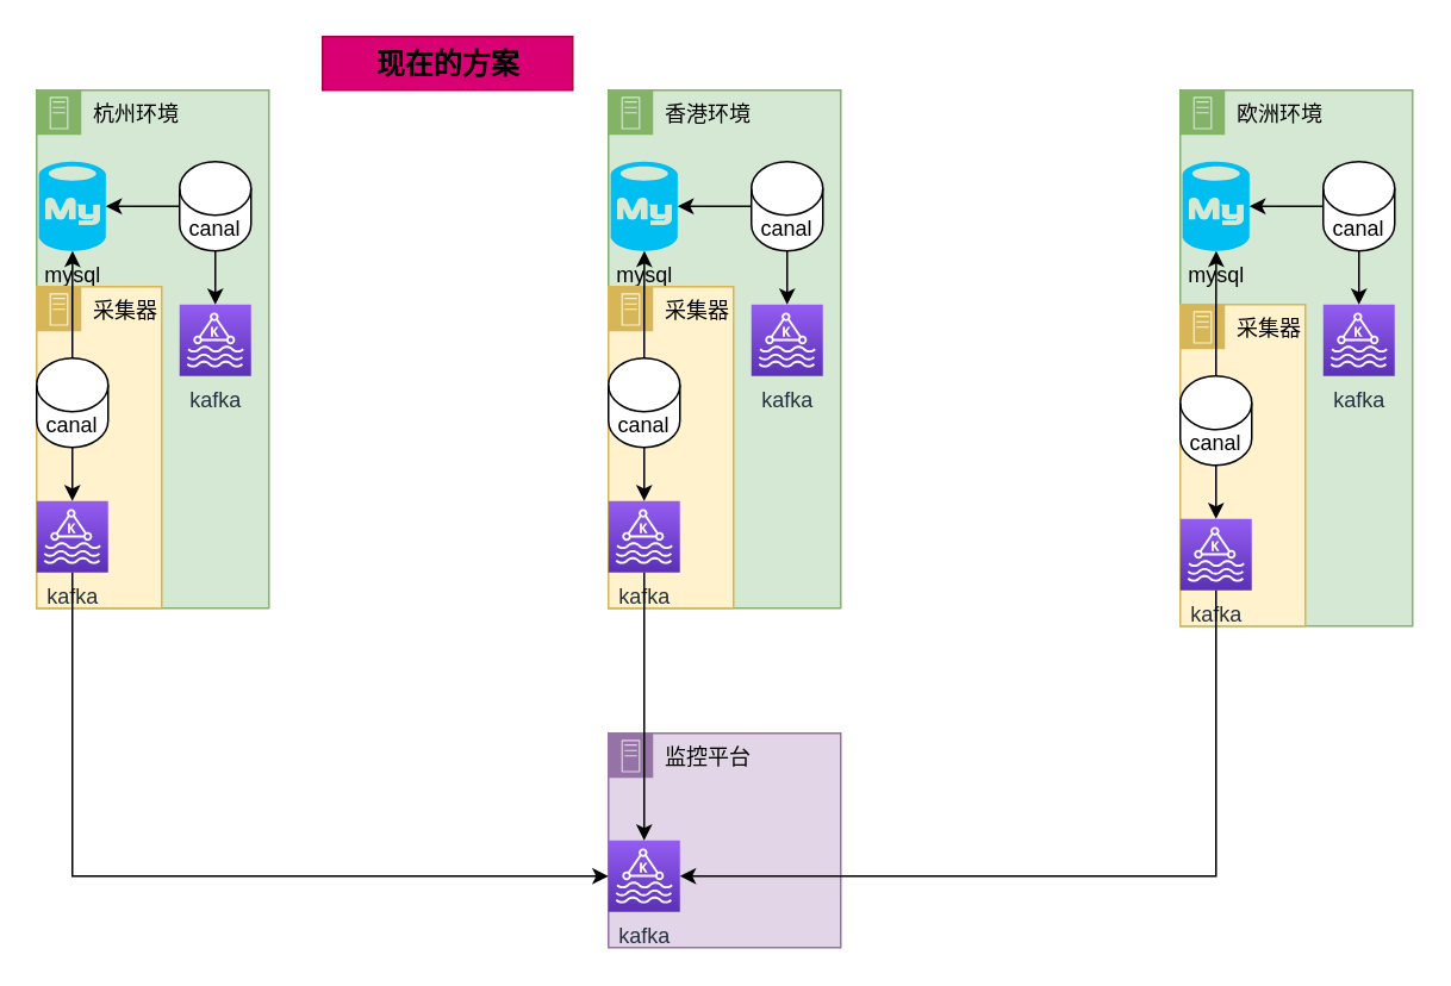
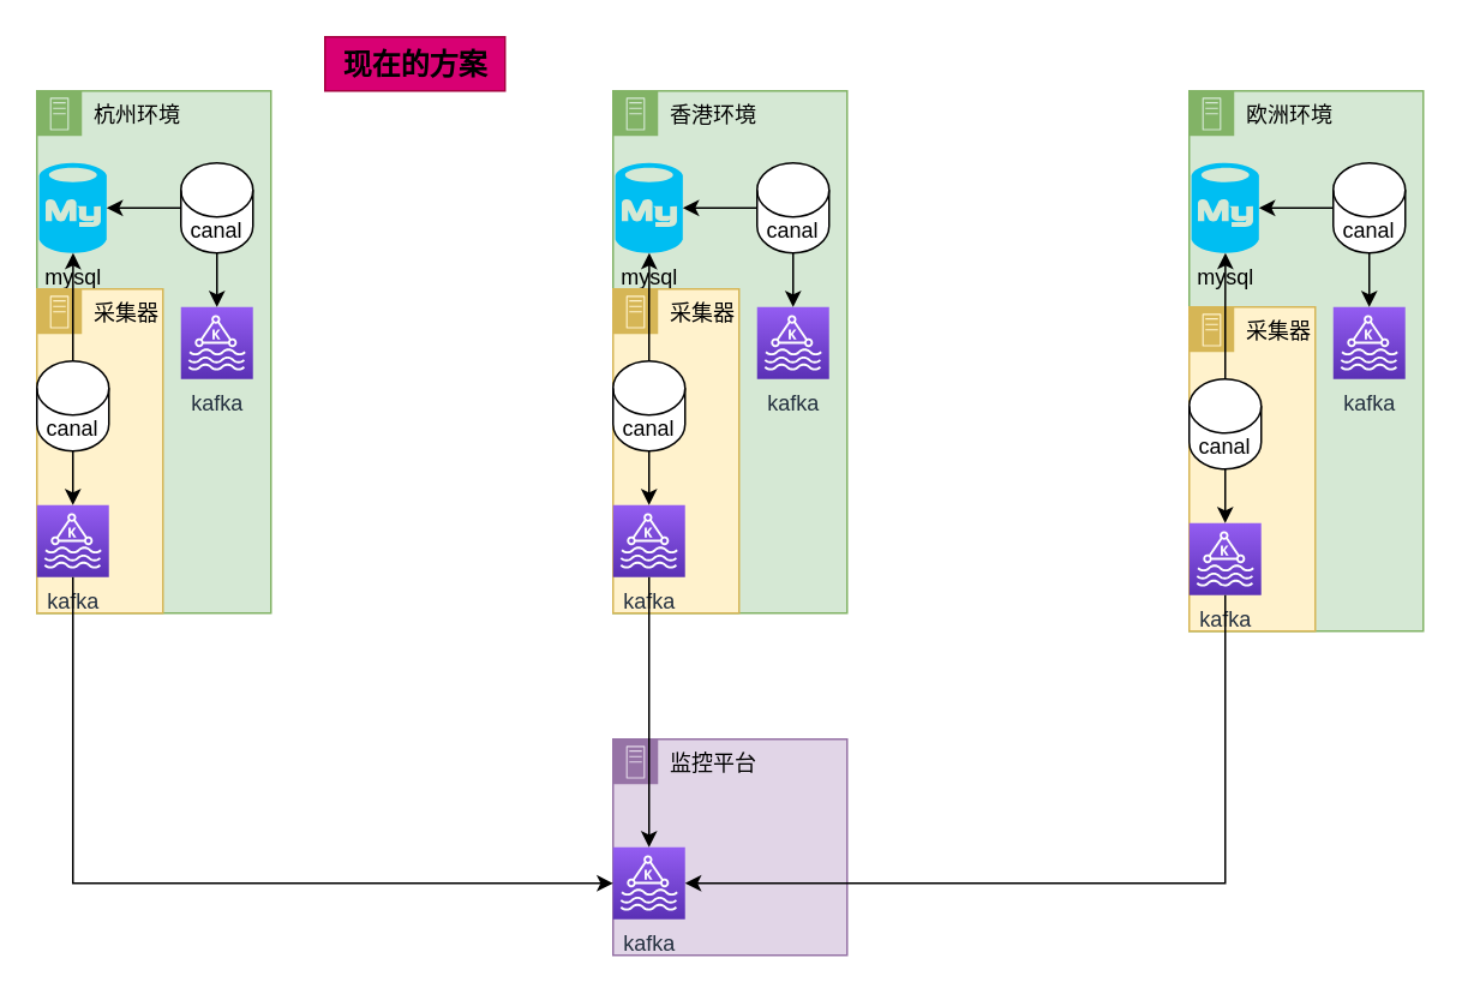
  <mxCell id="0" />
  <mxCell id="1" parent="0" />
  <mxCell id="2" value="杭州环境" style="points=[[0,0],[0.25,0],[0.5,0],[0.75,0],[1,0],[1,0.25],[1,0.5],[1,0.75],[1,1],[0.75,1],[0.5,1],[0.25,1],[0,1],[0,0.75],[0,0.5],[0,0.25]];outlineConnect=0;html=1;whiteSpace=wrap;fontSize=12;fontStyle=0;container=1;pointerEvents=0;collapsible=0;recursiveResize=0;shape=mxgraph.aws4.group;grIcon=mxgraph.aws4.group_on_premise;strokeColor=#82b366;fillColor=#d5e8d4;verticalAlign=top;align=left;spacingLeft=30;dashed=0;" vertex="1" parent="1"><mxGeometry x="20" y="50" width="130" height="290" as="geometry" /></mxCell>
  <mxCell id="3" value="mysql" style="verticalLabelPosition=bottom;html=1;verticalAlign=top;align=center;strokeColor=none;fillColor=#00BEF2;shape=mxgraph.azure.mysql_database;" vertex="1" parent="2"><mxGeometry x="1.25" y="40" width="37.5" height="50" as="geometry" /></mxCell>
  <mxCell id="4" value="kafka" style="sketch=0;points=[[0,0,0],[0.25,0,0],[0.5,0,0],[0.75,0,0],[1,0,0],[0,1,0],[0.25,1,0],[0.5,1,0],[0.75,1,0],[1,1,0],[0,0.25,0],[0,0.5,0],[0,0.75,0],[1,0.25,0],[1,0.5,0],[1,0.75,0]];outlineConnect=0;fontColor=#232F3E;gradientColor=#945DF2;gradientDirection=north;fillColor=#5A30B5;strokeColor=#ffffff;dashed=0;verticalLabelPosition=bottom;verticalAlign=top;align=center;html=1;fontSize=12;fontStyle=0;aspect=fixed;shape=mxgraph.aws4.resourceIcon;resIcon=mxgraph.aws4.managed_streaming_for_kafka;" vertex="1" parent="2"><mxGeometry x="80" y="120" width="40" height="40" as="geometry" /></mxCell>
  <mxCell id="5" value="" style="edgeStyle=orthogonalEdgeStyle;rounded=0;orthogonalLoop=1;jettySize=auto;html=1;" edge="1" parent="2" source="7" target="3"><mxGeometry relative="1" as="geometry" /></mxCell>
  <mxCell id="6" value="" style="edgeStyle=orthogonalEdgeStyle;rounded=0;orthogonalLoop=1;jettySize=auto;html=1;" edge="1" parent="2" source="7" target="4"><mxGeometry relative="1" as="geometry" /></mxCell>
  <mxCell id="7" value="canal" style="shape=cylinder3;whiteSpace=wrap;html=1;boundedLbl=1;backgroundOutline=1;size=15;" vertex="1" parent="2"><mxGeometry x="80" y="40" width="40" height="50" as="geometry" /></mxCell>
  <mxCell id="8" value="采集器" style="points=[[0,0],[0.25,0],[0.5,0],[0.75,0],[1,0],[1,0.25],[1,0.5],[1,0.75],[1,1],[0.75,1],[0.5,1],[0.25,1],[0,1],[0,0.75],[0,0.5],[0,0.25]];outlineConnect=0;html=1;whiteSpace=wrap;fontSize=12;fontStyle=0;container=1;pointerEvents=0;collapsible=0;recursiveResize=0;shape=mxgraph.aws4.group;grIcon=mxgraph.aws4.group_on_premise;verticalAlign=top;align=left;spacingLeft=30;dashed=0;fillColor=#fff2cc;strokeColor=#d6b656;" vertex="1" parent="2"><mxGeometry y="110" width="70" height="180" as="geometry" /></mxCell>
  <mxCell id="9" value="kafka" style="sketch=0;points=[[0,0,0],[0.25,0,0],[0.5,0,0],[0.75,0,0],[1,0,0],[0,1,0],[0.25,1,0],[0.5,1,0],[0.75,1,0],[1,1,0],[0,0.25,0],[0,0.5,0],[0,0.75,0],[1,0.25,0],[1,0.5,0],[1,0.75,0]];outlineConnect=0;fontColor=#232F3E;gradientColor=#945DF2;gradientDirection=north;fillColor=#5A30B5;strokeColor=#ffffff;dashed=0;verticalLabelPosition=bottom;verticalAlign=top;align=center;html=1;fontSize=12;fontStyle=0;aspect=fixed;shape=mxgraph.aws4.resourceIcon;resIcon=mxgraph.aws4.managed_streaming_for_kafka;" vertex="1" parent="8"><mxGeometry y="120" width="40" height="40" as="geometry" /></mxCell>
  <mxCell id="10" value="" style="edgeStyle=orthogonalEdgeStyle;rounded=0;orthogonalLoop=1;jettySize=auto;html=1;" edge="1" parent="8" source="11" target="9"><mxGeometry relative="1" as="geometry" /></mxCell>
  <mxCell id="11" value="canal" style="shape=cylinder3;whiteSpace=wrap;html=1;boundedLbl=1;backgroundOutline=1;size=15;" vertex="1" parent="8"><mxGeometry y="40" width="40" height="50" as="geometry" /></mxCell>
  <mxCell id="12" style="edgeStyle=orthogonalEdgeStyle;rounded=0;orthogonalLoop=1;jettySize=auto;html=1;" edge="1" parent="2" source="11" target="3"><mxGeometry relative="1" as="geometry" /></mxCell>
  <mxCell id="13" value="香港环境" style="points=[[0,0],[0.25,0],[0.5,0],[0.75,0],[1,0],[1,0.25],[1,0.5],[1,0.75],[1,1],[0.75,1],[0.5,1],[0.25,1],[0,1],[0,0.75],[0,0.5],[0,0.25]];outlineConnect=0;html=1;whiteSpace=wrap;fontSize=12;fontStyle=0;container=1;pointerEvents=0;collapsible=0;recursiveResize=0;shape=mxgraph.aws4.group;grIcon=mxgraph.aws4.group_on_premise;verticalAlign=top;align=left;spacingLeft=30;dashed=0;fillColor=#d5e8d4;strokeColor=#82b366;" vertex="1" parent="1"><mxGeometry x="340" y="50" width="130" height="290" as="geometry" /></mxCell>
  <mxCell id="14" value="mysql" style="verticalLabelPosition=bottom;html=1;verticalAlign=top;align=center;strokeColor=none;fillColor=#00BEF2;shape=mxgraph.azure.mysql_database;" vertex="1" parent="13"><mxGeometry x="1.25" y="40" width="37.5" height="50" as="geometry" /></mxCell>
  <mxCell id="15" value="kafka" style="sketch=0;points=[[0,0,0],[0.25,0,0],[0.5,0,0],[0.75,0,0],[1,0,0],[0,1,0],[0.25,1,0],[0.5,1,0],[0.75,1,0],[1,1,0],[0,0.25,0],[0,0.5,0],[0,0.75,0],[1,0.25,0],[1,0.5,0],[1,0.75,0]];outlineConnect=0;fontColor=#232F3E;gradientColor=#945DF2;gradientDirection=north;fillColor=#5A30B5;strokeColor=#ffffff;dashed=0;verticalLabelPosition=bottom;verticalAlign=top;align=center;html=1;fontSize=12;fontStyle=0;aspect=fixed;shape=mxgraph.aws4.resourceIcon;resIcon=mxgraph.aws4.managed_streaming_for_kafka;" vertex="1" parent="13"><mxGeometry x="80" y="120" width="40" height="40" as="geometry" /></mxCell>
  <mxCell id="16" value="" style="edgeStyle=orthogonalEdgeStyle;rounded=0;orthogonalLoop=1;jettySize=auto;html=1;" edge="1" parent="13" source="18" target="14"><mxGeometry relative="1" as="geometry" /></mxCell>
  <mxCell id="17" value="" style="edgeStyle=orthogonalEdgeStyle;rounded=0;orthogonalLoop=1;jettySize=auto;html=1;" edge="1" parent="13" source="18" target="15"><mxGeometry relative="1" as="geometry" /></mxCell>
  <mxCell id="18" value="canal" style="shape=cylinder3;whiteSpace=wrap;html=1;boundedLbl=1;backgroundOutline=1;size=15;" vertex="1" parent="13"><mxGeometry x="80" y="40" width="40" height="50" as="geometry" /></mxCell>
  <mxCell id="19" value="采集器" style="points=[[0,0],[0.25,0],[0.5,0],[0.75,0],[1,0],[1,0.25],[1,0.5],[1,0.75],[1,1],[0.75,1],[0.5,1],[0.25,1],[0,1],[0,0.75],[0,0.5],[0,0.25]];outlineConnect=0;html=1;whiteSpace=wrap;fontSize=12;fontStyle=0;container=1;pointerEvents=0;collapsible=0;recursiveResize=0;shape=mxgraph.aws4.group;grIcon=mxgraph.aws4.group_on_premise;verticalAlign=top;align=left;spacingLeft=30;dashed=0;fillColor=#fff2cc;strokeColor=#d6b656;" vertex="1" parent="13"><mxGeometry y="110" width="70" height="180" as="geometry" /></mxCell>
  <mxCell id="20" value="kafka" style="sketch=0;points=[[0,0,0],[0.25,0,0],[0.5,0,0],[0.75,0,0],[1,0,0],[0,1,0],[0.25,1,0],[0.5,1,0],[0.75,1,0],[1,1,0],[0,0.25,0],[0,0.5,0],[0,0.75,0],[1,0.25,0],[1,0.5,0],[1,0.75,0]];outlineConnect=0;fontColor=#232F3E;gradientColor=#945DF2;gradientDirection=north;fillColor=#5A30B5;strokeColor=#ffffff;dashed=0;verticalLabelPosition=bottom;verticalAlign=top;align=center;html=1;fontSize=12;fontStyle=0;aspect=fixed;shape=mxgraph.aws4.resourceIcon;resIcon=mxgraph.aws4.managed_streaming_for_kafka;" vertex="1" parent="19"><mxGeometry y="120" width="40" height="40" as="geometry" /></mxCell>
  <mxCell id="21" value="" style="edgeStyle=orthogonalEdgeStyle;rounded=0;orthogonalLoop=1;jettySize=auto;html=1;" edge="1" parent="19" source="22" target="20"><mxGeometry relative="1" as="geometry" /></mxCell>
  <mxCell id="22" value="canal" style="shape=cylinder3;whiteSpace=wrap;html=1;boundedLbl=1;backgroundOutline=1;size=15;" vertex="1" parent="19"><mxGeometry y="40" width="40" height="50" as="geometry" /></mxCell>
  <mxCell id="23" style="edgeStyle=orthogonalEdgeStyle;rounded=0;orthogonalLoop=1;jettySize=auto;html=1;" edge="1" parent="13" source="22" target="14"><mxGeometry relative="1" as="geometry" /></mxCell>
  <mxCell id="24" value="欧洲环境" style="points=[[0,0],[0.25,0],[0.5,0],[0.75,0],[1,0],[1,0.25],[1,0.5],[1,0.75],[1,1],[0.75,1],[0.5,1],[0.25,1],[0,1],[0,0.75],[0,0.5],[0,0.25]];outlineConnect=0;html=1;whiteSpace=wrap;fontSize=12;fontStyle=0;container=1;pointerEvents=0;collapsible=0;recursiveResize=0;shape=mxgraph.aws4.group;grIcon=mxgraph.aws4.group_on_premise;strokeColor=#82b366;fillColor=#d5e8d4;verticalAlign=top;align=left;spacingLeft=30;dashed=0;" vertex="1" parent="1"><mxGeometry x="660" y="50" width="130" height="300" as="geometry" /></mxCell>
  <mxCell id="25" value="mysql" style="verticalLabelPosition=bottom;html=1;verticalAlign=top;align=center;strokeColor=none;fillColor=#00BEF2;shape=mxgraph.azure.mysql_database;" vertex="1" parent="24"><mxGeometry x="1.25" y="40" width="37.5" height="50" as="geometry" /></mxCell>
  <mxCell id="26" value="kafka" style="sketch=0;points=[[0,0,0],[0.25,0,0],[0.5,0,0],[0.75,0,0],[1,0,0],[0,1,0],[0.25,1,0],[0.5,1,0],[0.75,1,0],[1,1,0],[0,0.25,0],[0,0.5,0],[0,0.75,0],[1,0.25,0],[1,0.5,0],[1,0.75,0]];outlineConnect=0;fontColor=#232F3E;gradientColor=#945DF2;gradientDirection=north;fillColor=#5A30B5;strokeColor=#ffffff;dashed=0;verticalLabelPosition=bottom;verticalAlign=top;align=center;html=1;fontSize=12;fontStyle=0;aspect=fixed;shape=mxgraph.aws4.resourceIcon;resIcon=mxgraph.aws4.managed_streaming_for_kafka;" vertex="1" parent="24"><mxGeometry x="80" y="120" width="40" height="40" as="geometry" /></mxCell>
  <mxCell id="27" value="" style="edgeStyle=orthogonalEdgeStyle;rounded=0;orthogonalLoop=1;jettySize=auto;html=1;" edge="1" parent="24" source="29" target="25"><mxGeometry relative="1" as="geometry" /></mxCell>
  <mxCell id="28" value="" style="edgeStyle=orthogonalEdgeStyle;rounded=0;orthogonalLoop=1;jettySize=auto;html=1;" edge="1" parent="24" source="29" target="26"><mxGeometry relative="1" as="geometry" /></mxCell>
  <mxCell id="29" value="canal" style="shape=cylinder3;whiteSpace=wrap;html=1;boundedLbl=1;backgroundOutline=1;size=15;" vertex="1" parent="24"><mxGeometry x="80" y="40" width="40" height="50" as="geometry" /></mxCell>
  <mxCell id="30" value="采集器" style="points=[[0,0],[0.25,0],[0.5,0],[0.75,0],[1,0],[1,0.25],[1,0.5],[1,0.75],[1,1],[0.75,1],[0.5,1],[0.25,1],[0,1],[0,0.75],[0,0.5],[0,0.25]];outlineConnect=0;html=1;whiteSpace=wrap;fontSize=12;fontStyle=0;container=1;pointerEvents=0;collapsible=0;recursiveResize=0;shape=mxgraph.aws4.group;grIcon=mxgraph.aws4.group_on_premise;verticalAlign=top;align=left;spacingLeft=30;dashed=0;fillColor=#fff2cc;strokeColor=#d6b656;" vertex="1" parent="24"><mxGeometry y="120" width="70" height="180" as="geometry" /></mxCell>
  <mxCell id="31" value="kafka" style="sketch=0;points=[[0,0,0],[0.25,0,0],[0.5,0,0],[0.75,0,0],[1,0,0],[0,1,0],[0.25,1,0],[0.5,1,0],[0.75,1,0],[1,1,0],[0,0.25,0],[0,0.5,0],[0,0.75,0],[1,0.25,0],[1,0.5,0],[1,0.75,0]];outlineConnect=0;fontColor=#232F3E;gradientColor=#945DF2;gradientDirection=north;fillColor=#5A30B5;strokeColor=#ffffff;dashed=0;verticalLabelPosition=bottom;verticalAlign=top;align=center;html=1;fontSize=12;fontStyle=0;aspect=fixed;shape=mxgraph.aws4.resourceIcon;resIcon=mxgraph.aws4.managed_streaming_for_kafka;" vertex="1" parent="30"><mxGeometry y="120" width="40" height="40" as="geometry" /></mxCell>
  <mxCell id="32" value="" style="edgeStyle=orthogonalEdgeStyle;rounded=0;orthogonalLoop=1;jettySize=auto;html=1;" edge="1" parent="30" source="33" target="31"><mxGeometry relative="1" as="geometry" /></mxCell>
  <mxCell id="33" value="canal" style="shape=cylinder3;whiteSpace=wrap;html=1;boundedLbl=1;backgroundOutline=1;size=15;" vertex="1" parent="30"><mxGeometry y="40" width="40" height="50" as="geometry" /></mxCell>
  <mxCell id="34" style="edgeStyle=orthogonalEdgeStyle;rounded=0;orthogonalLoop=1;jettySize=auto;html=1;" edge="1" parent="24" source="33" target="25"><mxGeometry relative="1" as="geometry" /></mxCell>
  <mxCell id="35" value="监控平台" style="points=[[0,0],[0.25,0],[0.5,0],[0.75,0],[1,0],[1,0.25],[1,0.5],[1,0.75],[1,1],[0.75,1],[0.5,1],[0.25,1],[0,1],[0,0.75],[0,0.5],[0,0.25]];outlineConnect=0;html=1;whiteSpace=wrap;fontSize=12;fontStyle=0;container=1;pointerEvents=0;collapsible=0;recursiveResize=0;shape=mxgraph.aws4.group;grIcon=mxgraph.aws4.group_on_premise;verticalAlign=top;align=left;spacingLeft=30;dashed=0;fillColor=#e1d5e7;strokeColor=#9673a6;" vertex="1" parent="1"><mxGeometry x="340" y="410" width="130" height="120" as="geometry" /></mxCell>
  <mxCell id="36" value="kafka" style="sketch=0;points=[[0,0,0],[0.25,0,0],[0.5,0,0],[0.75,0,0],[1,0,0],[0,1,0],[0.25,1,0],[0.5,1,0],[0.75,1,0],[1,1,0],[0,0.25,0],[0,0.5,0],[0,0.75,0],[1,0.25,0],[1,0.5,0],[1,0.75,0]];outlineConnect=0;fontColor=#232F3E;gradientColor=#945DF2;gradientDirection=north;fillColor=#5A30B5;strokeColor=#ffffff;dashed=0;verticalLabelPosition=bottom;verticalAlign=top;align=center;html=1;fontSize=12;fontStyle=0;aspect=fixed;shape=mxgraph.aws4.resourceIcon;resIcon=mxgraph.aws4.managed_streaming_for_kafka;" vertex="1" parent="35"><mxGeometry y="60" width="40" height="40" as="geometry" /></mxCell>
  <mxCell id="37" style="edgeStyle=orthogonalEdgeStyle;rounded=0;orthogonalLoop=1;jettySize=auto;html=1;" edge="1" parent="1" source="20" target="36"><mxGeometry relative="1" as="geometry" /></mxCell>
  <mxCell id="38" style="edgeStyle=orthogonalEdgeStyle;rounded=0;orthogonalLoop=1;jettySize=auto;html=1;entryX=0;entryY=0.5;entryDx=0;entryDy=0;entryPerimeter=0;exitX=0.5;exitY=1;exitDx=0;exitDy=0;exitPerimeter=0;" edge="1" parent="1" source="9" target="36"><mxGeometry relative="1" as="geometry" /></mxCell>
  <mxCell id="39" style="edgeStyle=orthogonalEdgeStyle;rounded=0;orthogonalLoop=1;jettySize=auto;html=1;entryX=1;entryY=0.5;entryDx=0;entryDy=0;entryPerimeter=0;exitX=0.5;exitY=1;exitDx=0;exitDy=0;exitPerimeter=0;" edge="1" parent="1" source="31" target="36"><mxGeometry relative="1" as="geometry" /></mxCell>
- <mxCell id="40" value="现在的方案" style="text;html=1;align=center;verticalAlign=middle;resizable=0;points=[];autosize=1;strokeColor=#A50040;fillColor=#d80073;fontColor=#000000;fontStyle=1;fontSize=16;" vertex="1" parent="1"><mxGeometry x="180" y="20" width="140" height="30" as="geometry" /></mxCell>
+ <mxCell id="40" value="现在的方案" style="text;html=1;align=center;verticalAlign=middle;resizable=0;points=[];autosize=1;strokeColor=#A50040;fillColor=#d80073;fontColor=#000000;fontStyle=1;fontSize=16;" vertex="1" parent="1"><mxGeometry x="180" y="20" width="100" height="30" as="geometry" /></mxCell>
